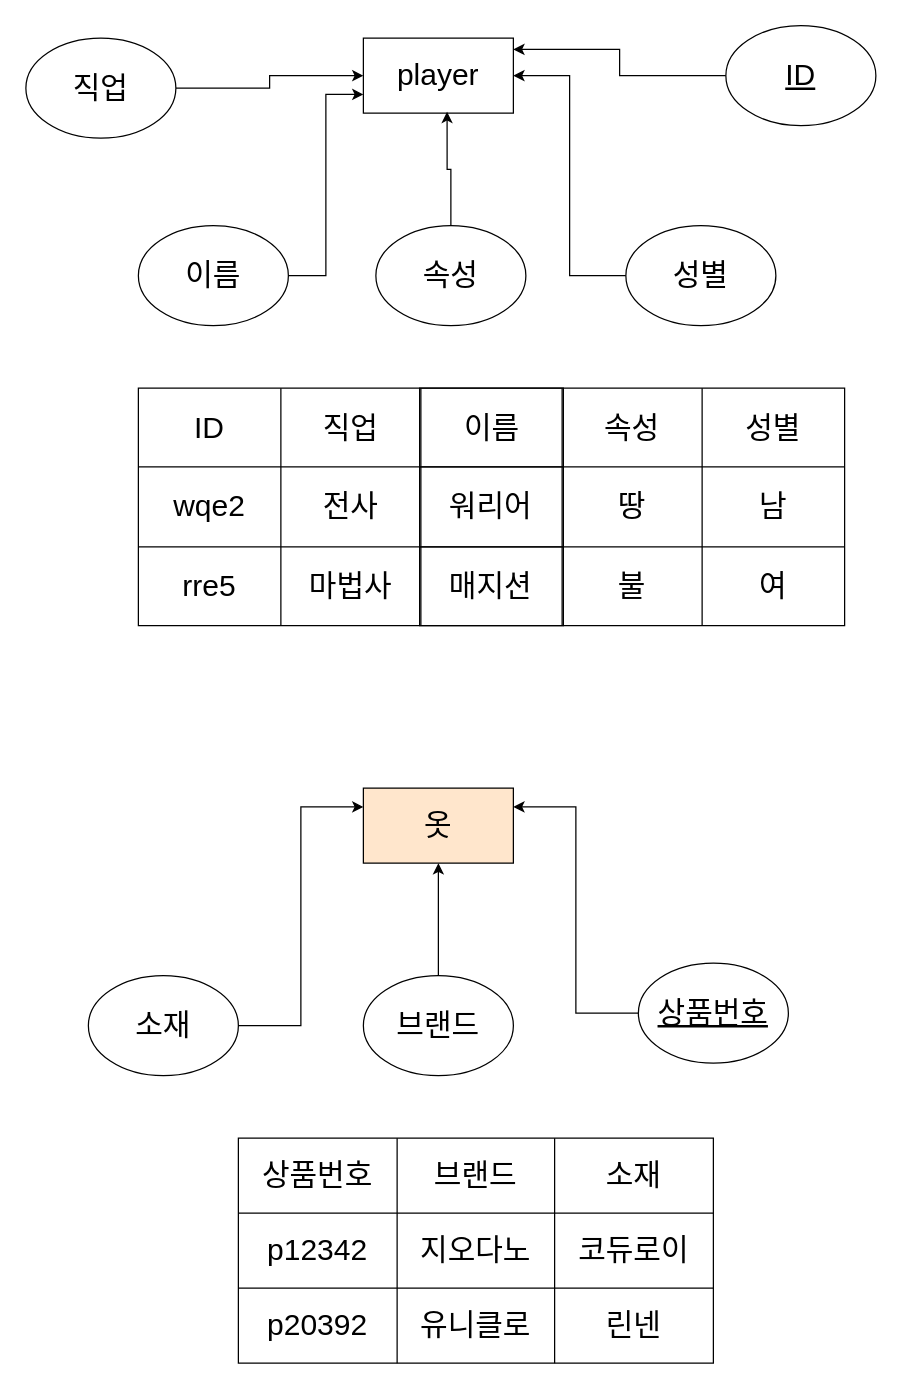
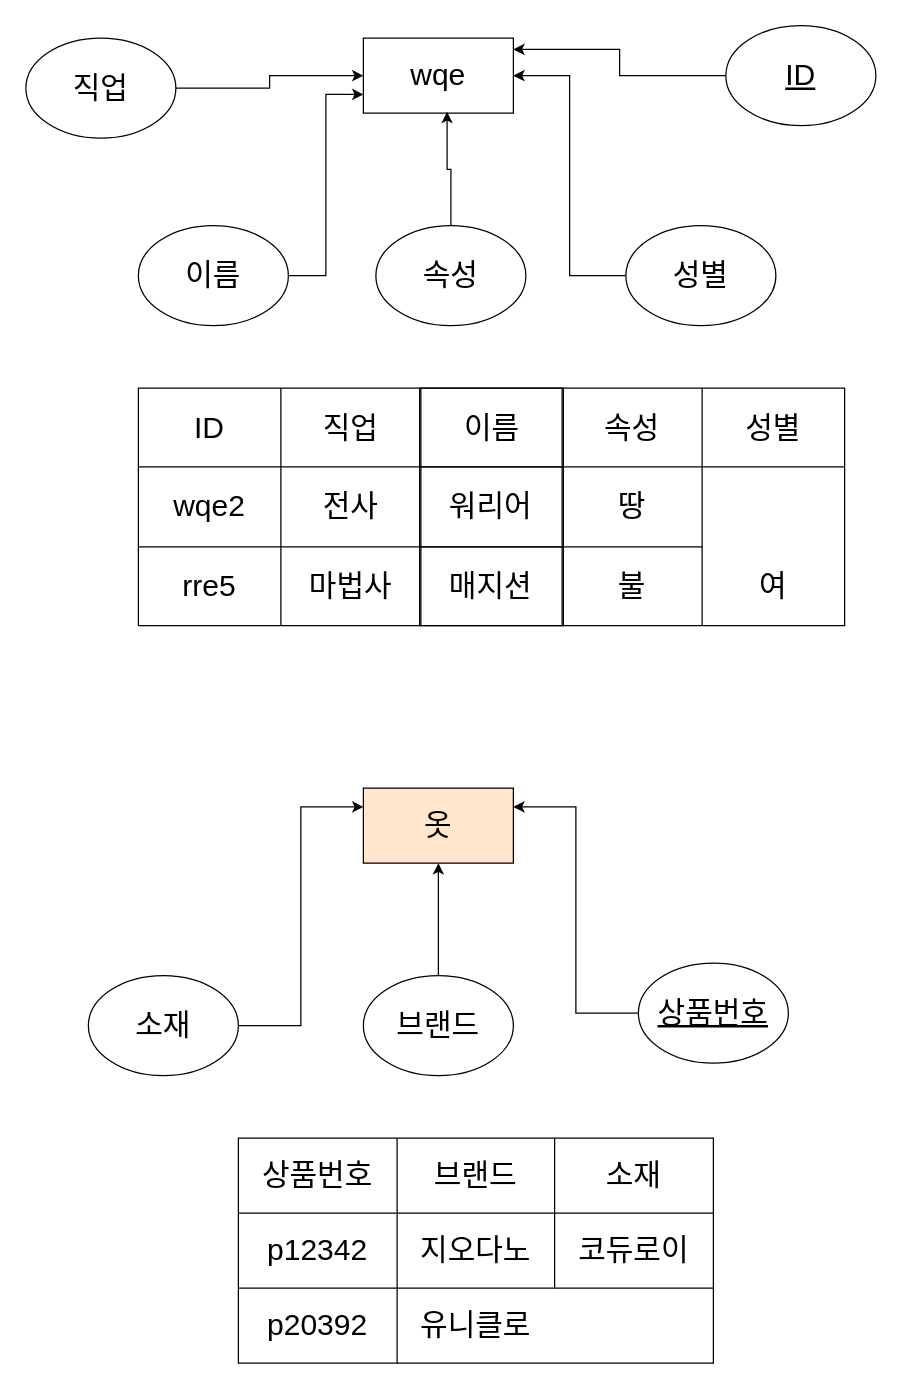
  <mxCell id="0" />
  <mxCell id="1" parent="0" />
- <mxCell id="2" value="&lt;font style=&quot;font-size: 24px&quot;&gt;player&lt;/font&gt;" style="rounded=0;whiteSpace=wrap;html=1;" vertex="1" parent="1"><mxGeometry x="290" y="30" width="120" height="60" as="geometry" /></mxCell>
+ <mxCell id="2" value="&lt;font style=&quot;font-size: 24px&quot;&gt;wqe&lt;/font&gt;" style="rounded=0;whiteSpace=wrap;html=1;" vertex="1" parent="1"><mxGeometry x="290" y="30" width="120" height="60" as="geometry" /></mxCell>
  <mxCell id="3" style="edgeStyle=orthogonalEdgeStyle;rounded=0;orthogonalLoop=1;jettySize=auto;html=1;entryX=0;entryY=0.5;entryDx=0;entryDy=0;fontSize=24;" edge="1" parent="1" source="4" target="2"><mxGeometry relative="1" as="geometry" /></mxCell>
  <mxCell id="4" value="직업" style="ellipse;whiteSpace=wrap;html=1;fontSize=24;" vertex="1" parent="1"><mxGeometry x="20" y="30" width="120" height="80" as="geometry" /></mxCell>
  <mxCell id="5" style="edgeStyle=orthogonalEdgeStyle;rounded=0;orthogonalLoop=1;jettySize=auto;html=1;fontSize=24;entryX=0;entryY=0.75;entryDx=0;entryDy=0;" edge="1" parent="1" source="6" target="2"><mxGeometry relative="1" as="geometry"><mxPoint x="220" y="90" as="targetPoint" /></mxGeometry></mxCell>
  <mxCell id="6" value="이름" style="ellipse;whiteSpace=wrap;html=1;fontSize=24;" vertex="1" parent="1"><mxGeometry x="110" y="180" width="120" height="80" as="geometry" /></mxCell>
  <mxCell id="7" style="edgeStyle=orthogonalEdgeStyle;rounded=0;orthogonalLoop=1;jettySize=auto;html=1;entryX=0.558;entryY=0.983;entryDx=0;entryDy=0;entryPerimeter=0;fontSize=24;" edge="1" parent="1" source="8" target="2"><mxGeometry relative="1" as="geometry" /></mxCell>
  <mxCell id="8" value="속성" style="ellipse;whiteSpace=wrap;html=1;fontSize=24;" vertex="1" parent="1"><mxGeometry x="300" y="180" width="120" height="80" as="geometry" /></mxCell>
  <mxCell id="9" style="edgeStyle=orthogonalEdgeStyle;rounded=0;orthogonalLoop=1;jettySize=auto;html=1;entryX=1;entryY=0.5;entryDx=0;entryDy=0;fontSize=24;" edge="1" parent="1" source="10" target="2"><mxGeometry relative="1" as="geometry" /></mxCell>
  <mxCell id="10" value="성별" style="ellipse;whiteSpace=wrap;html=1;fontSize=24;" vertex="1" parent="1"><mxGeometry x="500" y="180" width="120" height="80" as="geometry" /></mxCell>
  <mxCell id="11" style="edgeStyle=orthogonalEdgeStyle;rounded=0;orthogonalLoop=1;jettySize=auto;html=1;entryX=1;entryY=0.15;entryDx=0;entryDy=0;entryPerimeter=0;fontSize=24;" edge="1" parent="1" source="12" target="2"><mxGeometry relative="1" as="geometry" /></mxCell>
  <mxCell id="12" value="&lt;u&gt;ID&lt;/u&gt;" style="ellipse;whiteSpace=wrap;html=1;fontSize=24;" vertex="1" parent="1"><mxGeometry x="580" y="20" width="120" height="80" as="geometry" /></mxCell>
  <mxCell id="13" value="옷" style="rounded=0;whiteSpace=wrap;html=1;fontSize=24;fillColor=#ffe6cc;" vertex="1" parent="1"><mxGeometry x="290" y="630" width="120" height="60" as="geometry" /></mxCell>
  <mxCell id="14" style="edgeStyle=orthogonalEdgeStyle;rounded=0;orthogonalLoop=1;jettySize=auto;html=1;entryX=0;entryY=0.25;entryDx=0;entryDy=0;fontSize=24;" edge="1" parent="1" source="15" target="13"><mxGeometry relative="1" as="geometry" /></mxCell>
  <mxCell id="15" value="소재" style="ellipse;whiteSpace=wrap;html=1;fontSize=24;" vertex="1" parent="1"><mxGeometry x="70" y="780" width="120" height="80" as="geometry" /></mxCell>
  <mxCell id="16" style="edgeStyle=orthogonalEdgeStyle;rounded=0;orthogonalLoop=1;jettySize=auto;html=1;fontSize=24;" edge="1" parent="1" source="17" target="13"><mxGeometry relative="1" as="geometry" /></mxCell>
  <mxCell id="17" value="브랜드" style="ellipse;whiteSpace=wrap;html=1;fontSize=24;" vertex="1" parent="1"><mxGeometry x="290" y="780" width="120" height="80" as="geometry" /></mxCell>
  <mxCell id="18" style="edgeStyle=orthogonalEdgeStyle;rounded=0;orthogonalLoop=1;jettySize=auto;html=1;entryX=1;entryY=0.25;entryDx=0;entryDy=0;fontSize=24;" edge="1" parent="1" source="19" target="13"><mxGeometry relative="1" as="geometry" /></mxCell>
  <mxCell id="19" value="&lt;u&gt;상품번호&lt;/u&gt;" style="ellipse;whiteSpace=wrap;html=1;fontSize=24;" vertex="1" parent="1"><mxGeometry x="510" y="770" width="120" height="80" as="geometry" /></mxCell>
  <mxCell id="20" value="" style="shape=table;html=1;whiteSpace=wrap;startSize=0;container=1;collapsible=0;childLayout=tableLayout;fontSize=24;fillColor=none;" vertex="1" parent="1"><mxGeometry x="110" y="310" width="340" height="190" as="geometry" /></mxCell>
  <mxCell id="21" value="" style="shape=partialRectangle;html=1;whiteSpace=wrap;collapsible=0;dropTarget=0;pointerEvents=0;fillColor=none;top=0;left=0;bottom=0;right=0;points=[[0,0.5],[1,0.5]];portConstraint=eastwest;fontSize=24;" vertex="1" parent="20"><mxGeometry width="340" height="63" as="geometry" /></mxCell>
  <mxCell id="22" value="ID" style="shape=partialRectangle;html=1;whiteSpace=wrap;connectable=0;fillColor=none;top=0;left=0;bottom=0;right=0;overflow=hidden;pointerEvents=1;fontSize=24;" vertex="1" parent="21"><mxGeometry width="114" height="63" as="geometry"><mxRectangle width="114" height="63" as="alternateBounds" /></mxGeometry></mxCell>
  <mxCell id="23" value="직업" style="shape=partialRectangle;html=1;whiteSpace=wrap;connectable=0;fillColor=none;top=0;left=0;bottom=0;right=0;overflow=hidden;pointerEvents=1;fontSize=24;" vertex="1" parent="21"><mxGeometry x="114" width="112" height="63" as="geometry"><mxRectangle width="112" height="63" as="alternateBounds" /></mxGeometry></mxCell>
  <mxCell id="24" value="이름" style="shape=partialRectangle;html=1;whiteSpace=wrap;connectable=0;fillColor=none;top=0;left=0;bottom=0;right=0;overflow=hidden;pointerEvents=1;fontSize=24;" vertex="1" parent="21"><mxGeometry x="226" width="114" height="63" as="geometry"><mxRectangle width="114" height="63" as="alternateBounds" /></mxGeometry></mxCell>
  <mxCell id="25" value="" style="shape=partialRectangle;html=1;whiteSpace=wrap;collapsible=0;dropTarget=0;pointerEvents=0;fillColor=none;top=0;left=0;bottom=0;right=0;points=[[0,0.5],[1,0.5]];portConstraint=eastwest;fontSize=24;" vertex="1" parent="20"><mxGeometry y="63" width="340" height="64" as="geometry" /></mxCell>
  <mxCell id="26" value="wqe2" style="shape=partialRectangle;html=1;whiteSpace=wrap;connectable=0;fillColor=none;top=0;left=0;bottom=0;right=0;overflow=hidden;pointerEvents=1;fontSize=24;" vertex="1" parent="25"><mxGeometry width="114" height="64" as="geometry"><mxRectangle width="114" height="64" as="alternateBounds" /></mxGeometry></mxCell>
  <mxCell id="27" value="전사" style="shape=partialRectangle;html=1;whiteSpace=wrap;connectable=0;fillColor=none;top=0;left=0;bottom=0;right=0;overflow=hidden;pointerEvents=1;fontSize=24;" vertex="1" parent="25"><mxGeometry x="114" width="112" height="64" as="geometry"><mxRectangle width="112" height="64" as="alternateBounds" /></mxGeometry></mxCell>
  <mxCell id="28" value="" style="shape=partialRectangle;html=1;whiteSpace=wrap;connectable=0;fillColor=none;top=0;left=0;bottom=0;right=0;overflow=hidden;pointerEvents=1;fontSize=24;" vertex="1" parent="25"><mxGeometry x="226" width="114" height="64" as="geometry"><mxRectangle width="114" height="64" as="alternateBounds" /></mxGeometry></mxCell>
  <mxCell id="29" value="" style="shape=partialRectangle;html=1;whiteSpace=wrap;collapsible=0;dropTarget=0;pointerEvents=0;fillColor=none;top=0;left=0;bottom=0;right=0;points=[[0,0.5],[1,0.5]];portConstraint=eastwest;fontSize=24;" vertex="1" parent="20"><mxGeometry y="127" width="340" height="63" as="geometry" /></mxCell>
  <mxCell id="30" value="rre5" style="shape=partialRectangle;html=1;whiteSpace=wrap;connectable=0;fillColor=none;top=0;left=0;bottom=0;right=0;overflow=hidden;pointerEvents=1;fontSize=24;" vertex="1" parent="29"><mxGeometry width="114" height="63" as="geometry"><mxRectangle width="114" height="63" as="alternateBounds" /></mxGeometry></mxCell>
  <mxCell id="31" value="마법사" style="shape=partialRectangle;html=1;whiteSpace=wrap;connectable=0;fillColor=none;top=0;left=0;bottom=0;right=0;overflow=hidden;pointerEvents=1;fontSize=24;" vertex="1" parent="29"><mxGeometry x="114" width="112" height="63" as="geometry"><mxRectangle width="112" height="63" as="alternateBounds" /></mxGeometry></mxCell>
  <mxCell id="32" value="" style="shape=partialRectangle;html=1;whiteSpace=wrap;connectable=0;fillColor=none;top=0;left=0;bottom=0;right=0;overflow=hidden;pointerEvents=1;fontSize=24;" vertex="1" parent="29"><mxGeometry x="226" width="114" height="63" as="geometry"><mxRectangle width="114" height="63" as="alternateBounds" /></mxGeometry></mxCell>
  <mxCell id="33" value="" style="shape=table;html=1;whiteSpace=wrap;startSize=0;container=1;collapsible=0;childLayout=tableLayout;fontSize=24;fillColor=none;" vertex="1" parent="1"><mxGeometry x="335" y="310" width="340" height="190" as="geometry" /></mxCell>
  <mxCell id="34" value="" style="shape=partialRectangle;html=1;whiteSpace=wrap;collapsible=0;dropTarget=0;pointerEvents=0;fillColor=none;top=0;left=0;bottom=0;right=0;points=[[0,0.5],[1,0.5]];portConstraint=eastwest;fontSize=24;" vertex="1" parent="33"><mxGeometry width="340" height="63" as="geometry" /></mxCell>
  <mxCell id="35" value="" style="shape=partialRectangle;html=1;whiteSpace=wrap;connectable=0;fillColor=none;top=0;left=0;bottom=0;right=0;overflow=hidden;pointerEvents=1;fontSize=24;" vertex="1" parent="34"><mxGeometry width="114" height="63" as="geometry"><mxRectangle width="114" height="63" as="alternateBounds" /></mxGeometry></mxCell>
  <mxCell id="36" value="속성" style="shape=partialRectangle;html=1;whiteSpace=wrap;connectable=0;fillColor=none;top=0;left=0;bottom=0;right=0;overflow=hidden;pointerEvents=1;fontSize=24;" vertex="1" parent="34"><mxGeometry x="114" width="112" height="63" as="geometry"><mxRectangle width="112" height="63" as="alternateBounds" /></mxGeometry></mxCell>
  <mxCell id="37" value="성별" style="shape=partialRectangle;html=1;whiteSpace=wrap;connectable=0;fillColor=none;top=0;left=0;bottom=0;right=0;overflow=hidden;pointerEvents=1;fontSize=24;" vertex="1" parent="34"><mxGeometry x="226" width="114" height="63" as="geometry"><mxRectangle width="114" height="63" as="alternateBounds" /></mxGeometry></mxCell>
  <mxCell id="38" value="" style="shape=partialRectangle;html=1;whiteSpace=wrap;collapsible=0;dropTarget=0;pointerEvents=0;fillColor=none;top=0;left=0;bottom=0;right=0;points=[[0,0.5],[1,0.5]];portConstraint=eastwest;fontSize=24;" vertex="1" parent="33"><mxGeometry y="63" width="340" height="64" as="geometry" /></mxCell>
  <mxCell id="39" value="워리어" style="shape=partialRectangle;html=1;whiteSpace=wrap;connectable=0;fillColor=none;top=0;left=0;bottom=0;right=0;overflow=hidden;pointerEvents=1;fontSize=24;" vertex="1" parent="38"><mxGeometry width="114" height="64" as="geometry"><mxRectangle width="114" height="64" as="alternateBounds" /></mxGeometry></mxCell>
  <mxCell id="40" value="땅" style="shape=partialRectangle;html=1;whiteSpace=wrap;connectable=0;fillColor=none;top=0;left=0;bottom=0;right=0;overflow=hidden;pointerEvents=1;fontSize=24;" vertex="1" parent="38"><mxGeometry x="114" width="112" height="64" as="geometry"><mxRectangle width="112" height="64" as="alternateBounds" /></mxGeometry></mxCell>
- <mxCell id="41" value="남" style="shape=partialRectangle;html=1;whiteSpace=wrap;connectable=0;fillColor=none;top=0;left=0;bottom=0;right=0;overflow=hidden;pointerEvents=1;fontSize=24;" vertex="1" parent="38"><mxGeometry x="226" width="114" height="64" as="geometry"><mxRectangle width="114" height="64" as="alternateBounds" /></mxGeometry></mxCell>
  <mxCell id="42" value="" style="shape=partialRectangle;html=1;whiteSpace=wrap;collapsible=0;dropTarget=0;pointerEvents=0;fillColor=none;top=0;left=0;bottom=0;right=0;points=[[0,0.5],[1,0.5]];portConstraint=eastwest;fontSize=24;" vertex="1" parent="33"><mxGeometry y="127" width="340" height="63" as="geometry" /></mxCell>
  <mxCell id="43" value="매지션" style="shape=partialRectangle;html=1;whiteSpace=wrap;connectable=0;fillColor=none;top=0;left=0;bottom=0;right=0;overflow=hidden;pointerEvents=1;fontSize=24;" vertex="1" parent="42"><mxGeometry width="114" height="63" as="geometry"><mxRectangle width="114" height="63" as="alternateBounds" /></mxGeometry></mxCell>
  <mxCell id="44" value="불" style="shape=partialRectangle;html=1;whiteSpace=wrap;connectable=0;fillColor=none;top=0;left=0;bottom=0;right=0;overflow=hidden;pointerEvents=1;fontSize=24;" vertex="1" parent="42"><mxGeometry x="114" width="112" height="63" as="geometry"><mxRectangle width="112" height="63" as="alternateBounds" /></mxGeometry></mxCell>
  <mxCell id="45" value="여" style="shape=partialRectangle;html=1;whiteSpace=wrap;connectable=0;fillColor=none;top=0;left=0;bottom=0;right=0;overflow=hidden;pointerEvents=1;fontSize=24;" vertex="1" parent="42"><mxGeometry x="226" width="114" height="63" as="geometry"><mxRectangle width="114" height="63" as="alternateBounds" /></mxGeometry></mxCell>
  <mxCell id="46" value="" style="shape=table;html=1;whiteSpace=wrap;startSize=0;container=1;collapsible=0;childLayout=tableLayout;fontSize=24;fillColor=none;" vertex="1" parent="1"><mxGeometry x="190" y="910" width="380" height="180" as="geometry" /></mxCell>
  <mxCell id="47" value="" style="shape=partialRectangle;html=1;whiteSpace=wrap;collapsible=0;dropTarget=0;pointerEvents=0;fillColor=none;top=0;left=0;bottom=0;right=0;points=[[0,0.5],[1,0.5]];portConstraint=eastwest;fontSize=24;" vertex="1" parent="46"><mxGeometry width="380" height="60" as="geometry" /></mxCell>
  <mxCell id="48" value="상품번호" style="shape=partialRectangle;html=1;whiteSpace=wrap;connectable=0;fillColor=none;top=0;left=0;bottom=0;right=0;overflow=hidden;pointerEvents=1;fontSize=24;" vertex="1" parent="47"><mxGeometry width="127" height="60" as="geometry"><mxRectangle width="127" height="60" as="alternateBounds" /></mxGeometry></mxCell>
  <mxCell id="49" value="브랜드" style="shape=partialRectangle;html=1;whiteSpace=wrap;connectable=0;fillColor=none;top=0;left=0;bottom=0;right=0;overflow=hidden;pointerEvents=1;fontSize=24;" vertex="1" parent="47"><mxGeometry x="127" width="126" height="60" as="geometry"><mxRectangle width="126" height="60" as="alternateBounds" /></mxGeometry></mxCell>
  <mxCell id="50" value="소재" style="shape=partialRectangle;html=1;whiteSpace=wrap;connectable=0;fillColor=none;top=0;left=0;bottom=0;right=0;overflow=hidden;pointerEvents=1;fontSize=24;" vertex="1" parent="47"><mxGeometry x="253" width="127" height="60" as="geometry"><mxRectangle width="127" height="60" as="alternateBounds" /></mxGeometry></mxCell>
  <mxCell id="51" value="" style="shape=partialRectangle;html=1;whiteSpace=wrap;collapsible=0;dropTarget=0;pointerEvents=0;fillColor=none;top=0;left=0;bottom=0;right=0;points=[[0,0.5],[1,0.5]];portConstraint=eastwest;fontSize=24;" vertex="1" parent="46"><mxGeometry y="60" width="380" height="60" as="geometry" /></mxCell>
  <mxCell id="52" value="p12342" style="shape=partialRectangle;html=1;whiteSpace=wrap;connectable=0;fillColor=none;top=0;left=0;bottom=0;right=0;overflow=hidden;pointerEvents=1;fontSize=24;" vertex="1" parent="51"><mxGeometry width="127" height="60" as="geometry"><mxRectangle width="127" height="60" as="alternateBounds" /></mxGeometry></mxCell>
  <mxCell id="53" value="지오다노" style="shape=partialRectangle;html=1;whiteSpace=wrap;connectable=0;fillColor=none;top=0;left=0;bottom=0;right=0;overflow=hidden;pointerEvents=1;fontSize=24;" vertex="1" parent="51"><mxGeometry x="127" width="126" height="60" as="geometry"><mxRectangle width="126" height="60" as="alternateBounds" /></mxGeometry></mxCell>
  <mxCell id="54" value="코듀로이" style="shape=partialRectangle;html=1;whiteSpace=wrap;connectable=0;fillColor=none;top=0;left=0;bottom=0;right=0;overflow=hidden;pointerEvents=1;fontSize=24;" vertex="1" parent="51"><mxGeometry x="253" width="127" height="60" as="geometry"><mxRectangle width="127" height="60" as="alternateBounds" /></mxGeometry></mxCell>
  <mxCell id="55" value="" style="shape=partialRectangle;html=1;whiteSpace=wrap;collapsible=0;dropTarget=0;pointerEvents=0;fillColor=none;top=0;left=0;bottom=0;right=0;points=[[0,0.5],[1,0.5]];portConstraint=eastwest;fontSize=24;" vertex="1" parent="46"><mxGeometry y="120" width="380" height="60" as="geometry" /></mxCell>
  <mxCell id="56" value="p20392" style="shape=partialRectangle;html=1;whiteSpace=wrap;connectable=0;fillColor=none;top=0;left=0;bottom=0;right=0;overflow=hidden;pointerEvents=1;fontSize=24;" vertex="1" parent="55"><mxGeometry width="127" height="60" as="geometry"><mxRectangle width="127" height="60" as="alternateBounds" /></mxGeometry></mxCell>
  <mxCell id="57" value="유니클로" style="shape=partialRectangle;html=1;whiteSpace=wrap;connectable=0;fillColor=none;top=0;left=0;bottom=0;right=0;overflow=hidden;pointerEvents=1;fontSize=24;" vertex="1" parent="55"><mxGeometry x="127" width="126" height="60" as="geometry"><mxRectangle width="126" height="60" as="alternateBounds" /></mxGeometry></mxCell>
- <mxCell id="58" value="린넨" style="shape=partialRectangle;html=1;whiteSpace=wrap;connectable=0;fillColor=none;top=0;left=0;bottom=0;right=0;overflow=hidden;pointerEvents=1;fontSize=24;" vertex="1" parent="55"><mxGeometry x="253" width="127" height="60" as="geometry"><mxRectangle width="127" height="60" as="alternateBounds" /></mxGeometry></mxCell>
